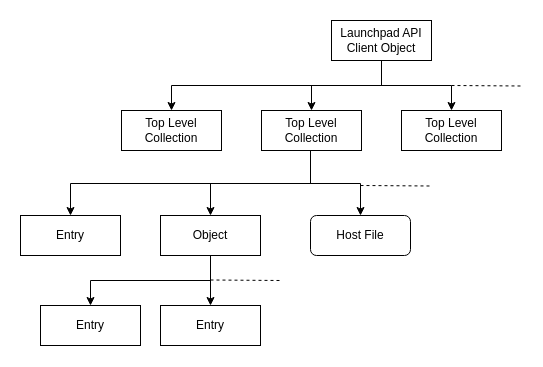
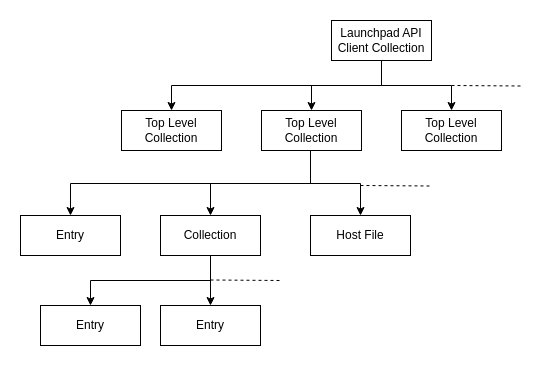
  <mxCell id="0" />
  <mxCell id="1" parent="0" />
  <mxCell id="2" value="Entry" style="whiteSpace=wrap;html=1;" vertex="1" parent="1"><mxGeometry x="20" y="215" width="100" height="40" as="geometry" /></mxCell>
- <mxCell id="3" value="Object" style="whiteSpace=wrap;html=1;" vertex="1" parent="1"><mxGeometry x="160" y="215" width="100" height="40" as="geometry" /></mxCell>
- <mxCell id="4" value="Host File" style="whiteSpace=wrap;html=1;rounded=1;" vertex="1" parent="1"><mxGeometry x="310" y="215" width="100" height="40" as="geometry" /></mxCell>
+ <mxCell id="3" value="Collection" style="whiteSpace=wrap;html=1;" vertex="1" parent="1"><mxGeometry x="160" y="215" width="100" height="40" as="geometry" /></mxCell>
+ <mxCell id="4" value="Host File" style="whiteSpace=wrap;html=1;" vertex="1" parent="1"><mxGeometry x="310" y="215" width="100" height="40" as="geometry" /></mxCell>
  <mxCell id="5" value="" style="edgeStyle=elbowEdgeStyle;elbow=vertical;html=1;rounded=0;exitX=0.5;exitY=1;exitDx=0;exitDy=0;entryX=0.5;entryY=0;entryDx=0;entryDy=0;" edge="1" parent="1" source="17" target="6"><mxGeometry relative="1" as="geometry"><mxPoint x="240" y="60" as="sourcePoint" /><mxPoint x="15" y="110" as="targetPoint" /></mxGeometry></mxCell>
  <mxCell id="6" value="Top Level Collection" style="whiteSpace=wrap;html=1;" vertex="1" parent="1"><mxGeometry x="121" y="110" width="100" height="40" as="geometry" /></mxCell>
  <mxCell id="7" value="" style="endArrow=none;dashed=1;html=1;" edge="1" parent="1"><mxGeometry width="50" height="50" relative="1" as="geometry"><mxPoint x="310" y="85" as="sourcePoint" /><mxPoint x="440" y="85" as="targetPoint" /></mxGeometry></mxCell>
  <mxCell id="8" value="Entry" style="whiteSpace=wrap;html=1;" vertex="1" parent="1"><mxGeometry x="40" y="305" width="100" height="40" as="geometry" /></mxCell>
  <mxCell id="9" value="Entry" style="whiteSpace=wrap;html=1;" vertex="1" parent="1"><mxGeometry x="160" y="305" width="100" height="40" as="geometry" /></mxCell>
  <mxCell id="10" value="" style="edgeStyle=elbowEdgeStyle;elbow=vertical;html=1;rounded=0;exitX=0.5;exitY=1;exitDx=0;exitDy=0;entryX=0.5;entryY=0;entryDx=0;entryDy=0;" edge="1" parent="1" source="3" target="8"><mxGeometry relative="1" as="geometry"><mxPoint x="190" y="255" as="sourcePoint" /><mxPoint x="120" y="305" as="targetPoint" /><Array as="points"><mxPoint x="80" y="280" /></Array></mxGeometry></mxCell>
  <mxCell id="11" value="" style="endArrow=classic;html=1;exitX=0.5;exitY=1;exitDx=0;exitDy=0;" edge="1" parent="1" source="3" target="9"><mxGeometry width="50" height="50" relative="1" as="geometry"><mxPoint x="-30" y="415" as="sourcePoint" /><mxPoint x="20" y="365" as="targetPoint" /></mxGeometry></mxCell>
  <mxCell id="12" value="" style="endArrow=none;dashed=1;html=1;" edge="1" parent="1"><mxGeometry width="50" height="50" relative="1" as="geometry"><mxPoint x="210" y="279.5" as="sourcePoint" /><mxPoint x="280" y="280" as="targetPoint" /></mxGeometry></mxCell>
  <mxCell id="13" value="" style="edgeStyle=elbowEdgeStyle;elbow=vertical;html=1;rounded=0;exitX=0.5;exitY=1;exitDx=0;exitDy=0;entryX=0.5;entryY=0;entryDx=0;entryDy=0;" edge="1" parent="1" target="3"><mxGeometry relative="1" as="geometry"><mxPoint x="310" y="150" as="sourcePoint" /><mxPoint x="270" y="245" as="targetPoint" /></mxGeometry></mxCell>
  <mxCell id="14" value="" style="edgeStyle=elbowEdgeStyle;elbow=vertical;html=1;rounded=0;exitX=0.5;exitY=1;exitDx=0;exitDy=0;entryX=0.5;entryY=0;entryDx=0;entryDy=0;" edge="1" parent="1" target="2"><mxGeometry relative="1" as="geometry"><mxPoint x="310" y="150" as="sourcePoint" /><mxPoint x="30" y="235" as="targetPoint" /></mxGeometry></mxCell>
  <mxCell id="15" value="" style="endArrow=none;dashed=1;html=1;" edge="1" parent="1"><mxGeometry width="50" height="50" relative="1" as="geometry"><mxPoint x="360" y="185" as="sourcePoint" /><mxPoint x="430" y="185.5" as="targetPoint" /></mxGeometry></mxCell>
  <mxCell id="16" value="" style="edgeStyle=elbowEdgeStyle;elbow=vertical;html=1;rounded=0;entryX=0.5;entryY=0;entryDx=0;entryDy=0;exitX=0.5;exitY=1;exitDx=0;exitDy=0;" edge="1" parent="1" target="4"><mxGeometry relative="1" as="geometry"><mxPoint x="310" y="150" as="sourcePoint" /><mxPoint x="320" y="120" as="targetPoint" /></mxGeometry></mxCell>
- <mxCell id="17" value="Launchpad API Client Object" style="whiteSpace=wrap;html=1;" vertex="1" parent="1"><mxGeometry x="331" y="20" width="100" height="40" as="geometry" /></mxCell>
+ <mxCell id="17" value="Launchpad API Client Collection" style="whiteSpace=wrap;html=1;" vertex="1" parent="1"><mxGeometry x="331" y="20" width="100" height="40" as="geometry" /></mxCell>
  <mxCell id="18" value="" style="edgeStyle=elbowEdgeStyle;elbow=vertical;html=1;rounded=0;" edge="1" source="17" target="20" parent="1"><mxGeometry relative="1" as="geometry" /></mxCell>
  <mxCell id="19" value="" style="edgeStyle=elbowEdgeStyle;elbow=vertical;html=1;rounded=0;" edge="1" source="17" target="21" parent="1"><mxGeometry relative="1" as="geometry" /></mxCell>
  <mxCell id="20" value="Top Level Collection" style="whiteSpace=wrap;html=1;" vertex="1" parent="1"><mxGeometry x="261" y="110" width="100" height="40" as="geometry" /></mxCell>
  <mxCell id="21" value="Top Level Collection" style="whiteSpace=wrap;html=1;" vertex="1" parent="1"><mxGeometry x="401" y="110" width="100" height="40" as="geometry" /></mxCell>
  <mxCell id="22" value="" style="endArrow=none;dashed=1;html=1;" edge="1" parent="1"><mxGeometry width="50" height="50" relative="1" as="geometry"><mxPoint x="451" y="85" as="sourcePoint" /><mxPoint x="521" y="85.5" as="targetPoint" /></mxGeometry></mxCell>
